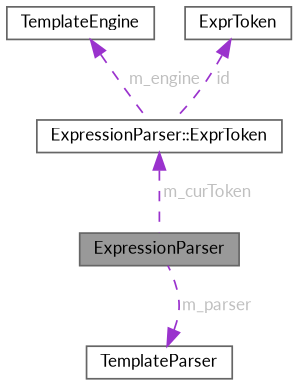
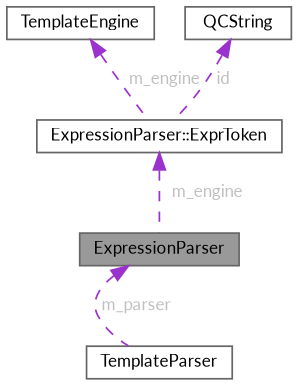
  digraph {
    fontname=Lato
    node [color=gray40 fillcolor=white fontname=Lato fontsize=10 shape=box style=filled]
    edge [color=darkorchid3 dir=back fontcolor=grey fontname=Lato fontsize=10 labelfontname=Helvetica labelfontsize=10 style=dashed]
    n1 [fillcolor=grey60 fontcolor=black height=0.2 label=ExpressionParser width=0.4]
    n2 [height=0.2 label=TemplateParser width=0.4]
    n3 [height=0.2 label=TemplateEngine width=0.4]
    n4 [height=0.2 label="ExpressionParser::ExprToken" width=0.4]
-   n5 [height=0.2 label=ExprToken width=0.4]
-   n2 -> n1 [label=" m_parser"]
+   n5 [height=0.2 label=QCString width=0.4]
+   n1 -> n2 [label=" m_parser"]
    n3 -> n4 [label=" m_engine"]
-   n4 -> n1 [label=" m_curToken"]
+   n4 -> n1 [label=" m_engine"]
    n5 -> n4 [label=" id"]
  }
